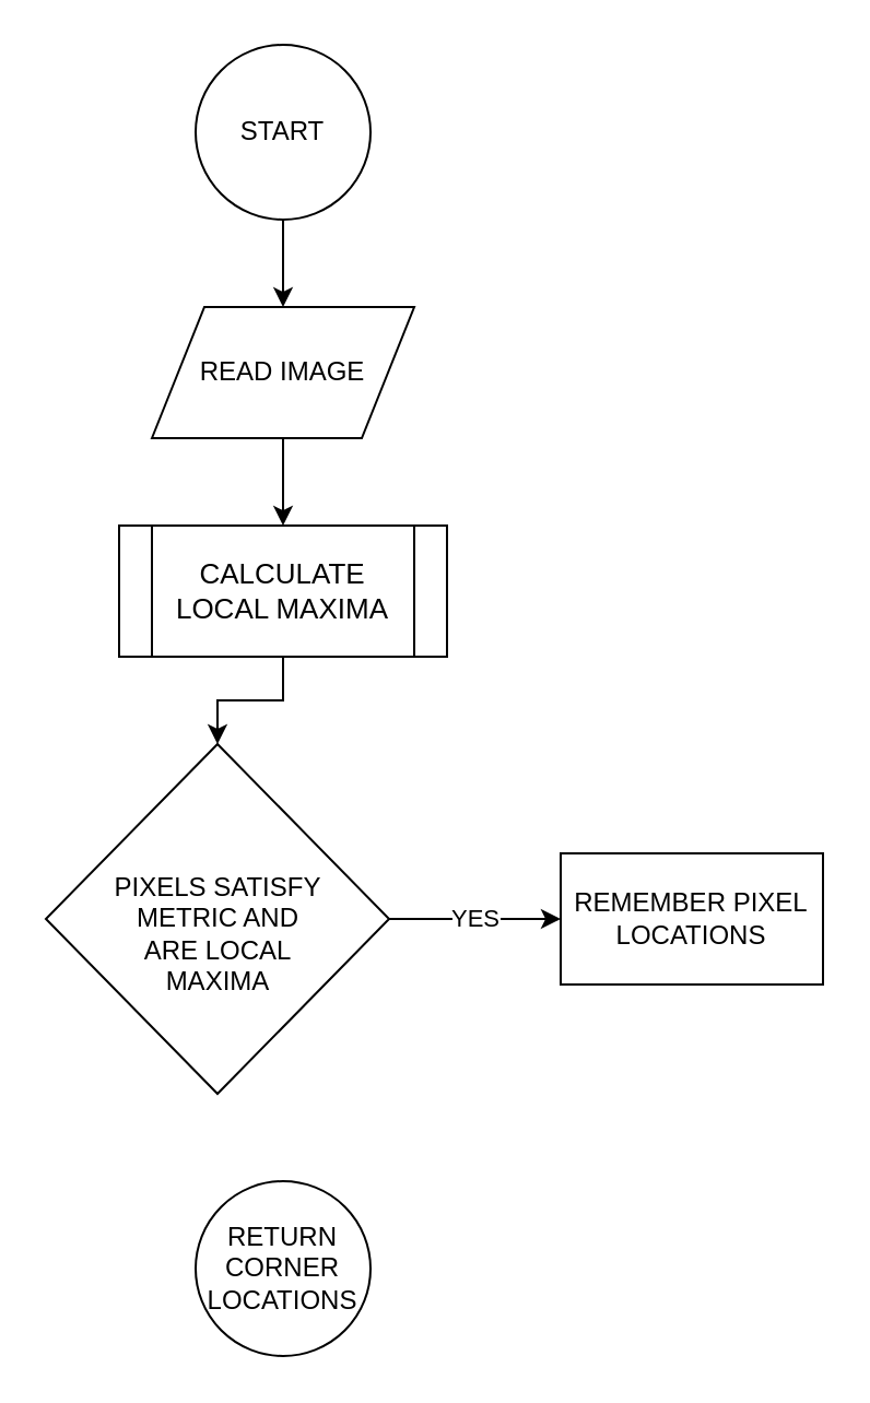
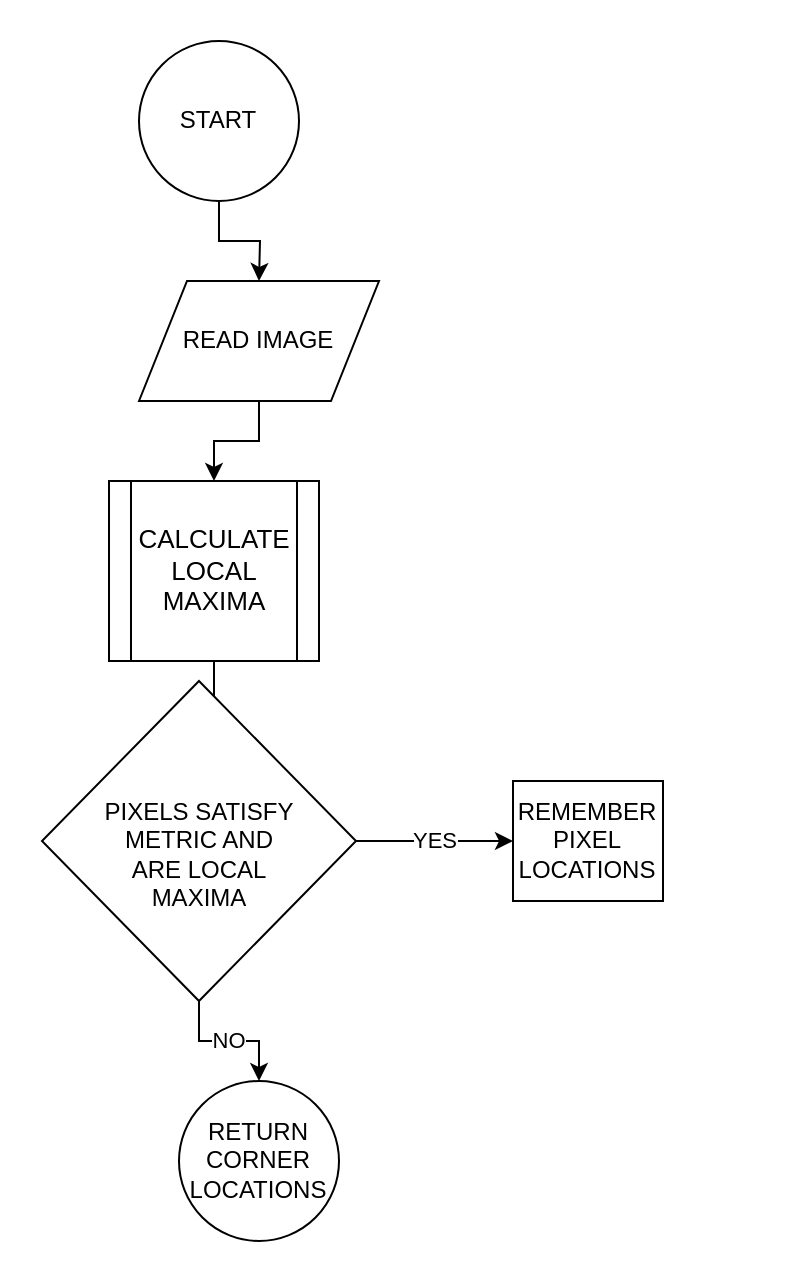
  <mxCell id="0" />
  <mxCell id="1" parent="0" />
  <mxCell id="2" value="" style="edgeStyle=orthogonalEdgeStyle;rounded=0;orthogonalLoop=1;jettySize=auto;html=1;" parent="1" source="3" edge="1"><mxGeometry relative="1" as="geometry"><mxPoint x="129" y="140" as="targetPoint" /></mxGeometry></mxCell>
- <mxCell id="3" value="START" style="ellipse;whiteSpace=wrap;html=1;aspect=fixed;" parent="1" vertex="1"><mxGeometry x="89" y="20" width="80" height="80" as="geometry" /></mxCell>
+ <mxCell id="3" value="START" style="ellipse;whiteSpace=wrap;html=1;aspect=fixed;" parent="1" vertex="1"><mxGeometry x="69" y="20" width="80" height="80" as="geometry" /></mxCell>
  <mxCell id="4" value="" style="edgeStyle=orthogonalEdgeStyle;rounded=0;orthogonalLoop=1;jettySize=auto;html=1;" edge="1" parent="1" source="5" target="10"><mxGeometry relative="1" as="geometry" /></mxCell>
- <mxCell id="5" value="&lt;font face=&quot;arial, helvetica, sans-serif&quot;&gt;&lt;span style=&quot;font-size: 13px ; background-color: rgb(255 , 255 , 255)&quot;&gt;CALCULATE LOCAL MAXIMA&lt;/span&gt;&lt;/font&gt;" style="shape=process;whiteSpace=wrap;html=1;backgroundOutline=1;strokeColor=#000000;" vertex="1" parent="1"><mxGeometry x="54" y="240" width="150" height="60" as="geometry" /></mxCell>
+ <mxCell id="5" value="&lt;font face=&quot;arial, helvetica, sans-serif&quot;&gt;&lt;span style=&quot;font-size: 13px ; background-color: rgb(255 , 255 , 255)&quot;&gt;CALCULATE LOCAL MAXIMA&lt;/span&gt;&lt;/font&gt;" style="shape=process;whiteSpace=wrap;html=1;backgroundOutline=1;strokeColor=#000000;" vertex="1" parent="1"><mxGeometry x="54" y="240" width="105" height="90" as="geometry" /></mxCell>
  <mxCell id="6" value="" style="edgeStyle=orthogonalEdgeStyle;rounded=0;orthogonalLoop=1;jettySize=auto;html=1;" edge="1" parent="1" source="7" target="5"><mxGeometry relative="1" as="geometry" /></mxCell>
  <mxCell id="7" value="READ IMAGE" style="shape=parallelogram;perimeter=parallelogramPerimeter;whiteSpace=wrap;html=1;" vertex="1" parent="1"><mxGeometry x="69" y="140" width="120" height="60" as="geometry" /></mxCell>
  <mxCell id="8" value="YES" style="edgeStyle=orthogonalEdgeStyle;rounded=0;orthogonalLoop=1;jettySize=auto;html=1;" edge="1" parent="1" source="10" target="11"><mxGeometry relative="1" as="geometry" /></mxCell>
+ <mxCell id="9" value="NO" style="edgeStyle=orthogonalEdgeStyle;rounded=0;orthogonalLoop=1;jettySize=auto;html=1;" edge="1" parent="1" source="10" target="12"><mxGeometry relative="1" as="geometry" /></mxCell>
  <mxCell id="10" value="&lt;br&gt;PIXELS SATISFY&lt;br&gt;METRIC AND &lt;br&gt;ARE LOCAL &lt;br&gt;MAXIMA" style="rhombus;whiteSpace=wrap;html=1;" vertex="1" parent="1"><mxGeometry x="20.5" y="340" width="157" height="160" as="geometry" /></mxCell>
- <mxCell id="11" value="REMEMBER PIXEL LOCATIONS" style="rounded=0;whiteSpace=wrap;html=1;" vertex="1" parent="1"><mxGeometry x="256" y="390" width="120" height="60" as="geometry" /></mxCell>
+ <mxCell id="11" value="REMEMBER PIXEL LOCATIONS" style="rounded=0;whiteSpace=wrap;html=1;" vertex="1" parent="1"><mxGeometry x="256" y="390" width="75" height="60" as="geometry" /></mxCell>
  <mxCell id="12" value="RETURN CORNER LOCATIONS" style="ellipse;whiteSpace=wrap;html=1;aspect=fixed;" vertex="1" parent="1"><mxGeometry x="89" y="540" width="80" height="80" as="geometry" /></mxCell>
